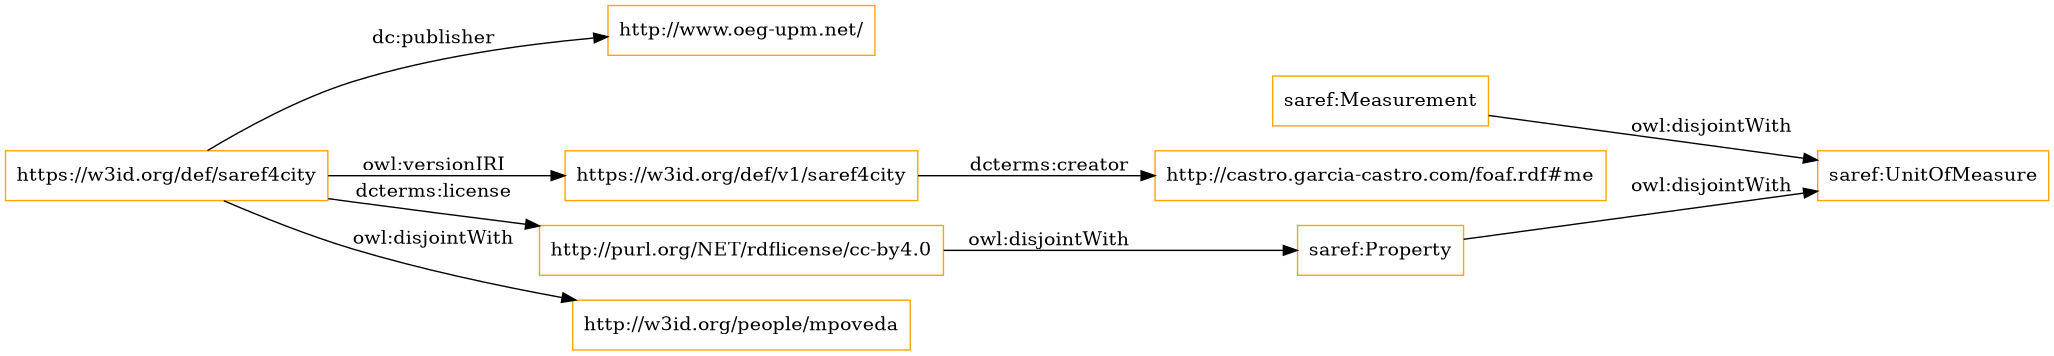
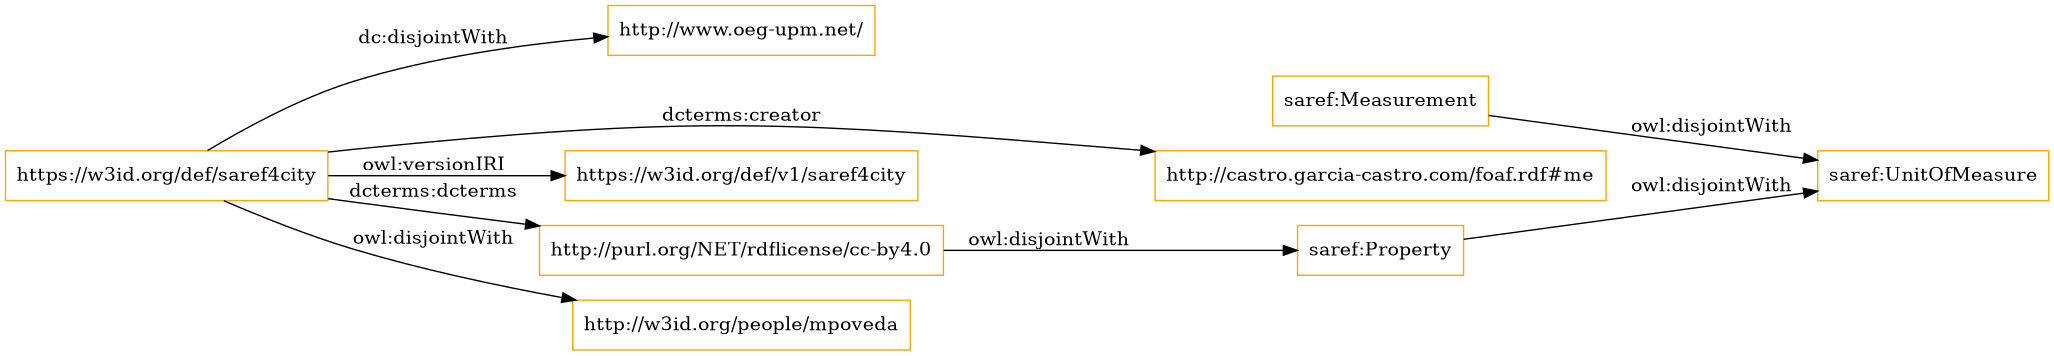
  digraph {
    rankdir=LR
    node [color=orange shape=rectangle]
    "saref:Property"
    "saref:UnitOfMeasure"
    "saref:Measurement"
    "https://w3id.org/def/saref4city"
    "http://www.oeg-upm.net/"
    n6 [label="http://castro.garcia-castro.com/foaf.rdf#me"]
    "https://w3id.org/def/v1/saref4city"
    "http://purl.org/NET/rdflicense/cc-by4.0"
    "http://w3id.org/people/mpoveda"
    "saref:Property" -> "saref:UnitOfMeasure" [label="owl:disjointWith"]
    "saref:Measurement" -> "saref:UnitOfMeasure" [label="owl:disjointWith"]
-   "https://w3id.org/def/saref4city" -> "http://www.oeg-upm.net/" [label="dc:publisher"]
-   "https://w3id.org/def/v1/saref4city" -> n6 [label="dcterms:creator"]
+   "https://w3id.org/def/saref4city" -> "http://www.oeg-upm.net/" [label="dc:disjointWith"]
+   "https://w3id.org/def/saref4city" -> n6 [label="dcterms:creator"]
    "https://w3id.org/def/saref4city" -> "https://w3id.org/def/v1/saref4city" [label="owl:versionIRI"]
-   "https://w3id.org/def/saref4city" -> "http://purl.org/NET/rdflicense/cc-by4.0" [label="dcterms:license"]
+   "https://w3id.org/def/saref4city" -> "http://purl.org/NET/rdflicense/cc-by4.0" [label="dcterms:dcterms"]
    "https://w3id.org/def/saref4city" -> "http://w3id.org/people/mpoveda" [label="owl:disjointWith"]
    "http://purl.org/NET/rdflicense/cc-by4.0" -> "saref:Property" [label="owl:disjointWith"]
  }
